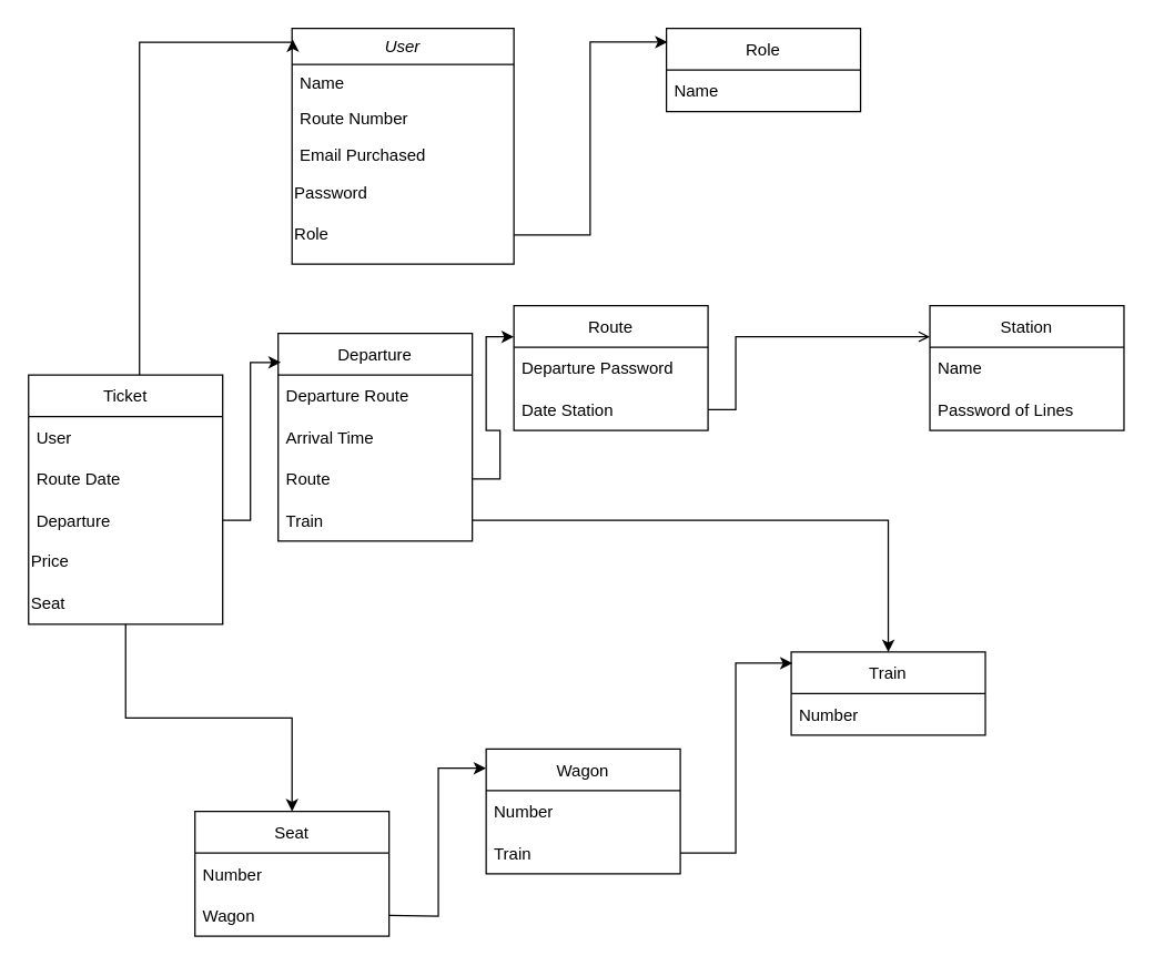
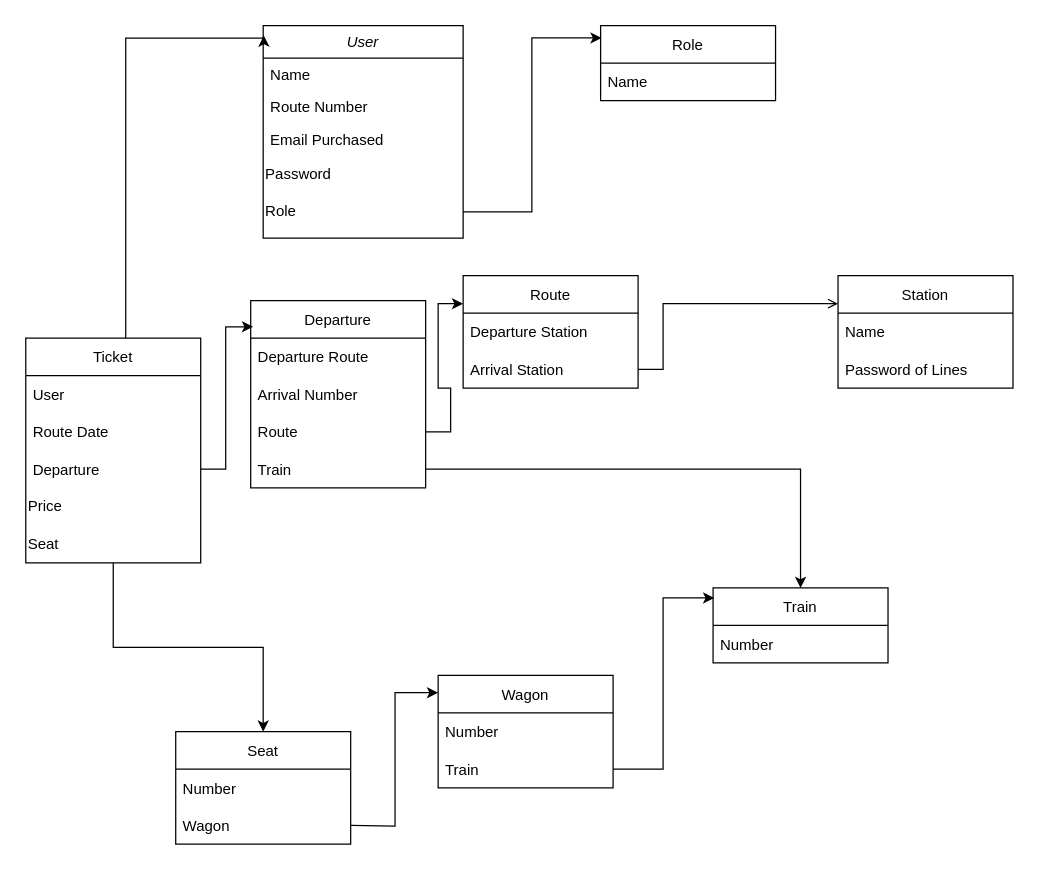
  <mxCell id="0" />
  <mxCell id="1" parent="0" />
  <mxCell id="2" value="User" style="swimlane;fontStyle=2;align=center;verticalAlign=top;childLayout=stackLayout;horizontal=1;startSize=26;horizontalStack=0;resizeParent=1;resizeLast=0;collapsible=1;marginBottom=0;rounded=0;shadow=0;strokeWidth=1;" parent="1" vertex="1"><mxGeometry x="210" y="20" width="160" height="170" as="geometry"><mxRectangle x="230" y="140" width="160" height="26" as="alternateBounds" /></mxGeometry></mxCell>
  <mxCell id="3" value="Name" style="text;align=left;verticalAlign=top;spacingLeft=4;spacingRight=4;overflow=hidden;rotatable=0;points=[[0,0.5],[1,0.5]];portConstraint=eastwest;" parent="2" vertex="1"><mxGeometry y="26" width="160" height="26" as="geometry" /></mxCell>
  <mxCell id="4" value="Route Number" style="text;align=left;verticalAlign=top;spacingLeft=4;spacingRight=4;overflow=hidden;rotatable=0;points=[[0,0.5],[1,0.5]];portConstraint=eastwest;rounded=0;shadow=0;html=0;" parent="2" vertex="1"><mxGeometry y="52" width="160" height="26" as="geometry" /></mxCell>
  <mxCell id="5" value="Email Purchased" style="text;align=left;verticalAlign=top;spacingLeft=4;spacingRight=4;overflow=hidden;rotatable=0;points=[[0,0.5],[1,0.5]];portConstraint=eastwest;rounded=0;shadow=0;html=0;" parent="2" vertex="1"><mxGeometry y="78" width="160" height="26" as="geometry" /></mxCell>
  <mxCell id="6" value="Password" style="text;html=1;strokeColor=none;fillColor=none;align=left;verticalAlign=middle;whiteSpace=wrap;rounded=0;" parent="2" vertex="1"><mxGeometry y="104" width="160" height="30" as="geometry" /></mxCell>
  <mxCell id="7" value="Role" style="text;html=1;strokeColor=none;fillColor=none;align=left;verticalAlign=middle;whiteSpace=wrap;rounded=0;" parent="2" vertex="1"><mxGeometry y="134" width="160" height="30" as="geometry" /></mxCell>
  <mxCell id="8" value="Role" style="swimlane;fontStyle=0;childLayout=stackLayout;horizontal=1;startSize=30;horizontalStack=0;resizeParent=1;resizeParentMax=0;resizeLast=0;collapsible=1;marginBottom=0;align=center;" parent="1" vertex="1"><mxGeometry x="480" y="20" width="140" height="60" as="geometry" /></mxCell>
  <mxCell id="9" value="Name" style="text;strokeColor=none;fillColor=none;align=left;verticalAlign=middle;spacingLeft=4;spacingRight=4;overflow=hidden;points=[[0,0.5],[1,0.5]];portConstraint=eastwest;rotatable=0;" parent="8" vertex="1"><mxGeometry y="30" width="140" height="30" as="geometry" /></mxCell>
  <mxCell id="10" style="edgeStyle=orthogonalEdgeStyle;rounded=0;orthogonalLoop=1;jettySize=auto;html=1;exitX=1;exitY=0.5;exitDx=0;exitDy=0;entryX=0.006;entryY=0.165;entryDx=0;entryDy=0;entryPerimeter=0;" parent="1" source="7" target="8" edge="1"><mxGeometry relative="1" as="geometry" /></mxCell>
  <mxCell id="11" style="edgeStyle=orthogonalEdgeStyle;rounded=0;orthogonalLoop=1;jettySize=auto;html=1;entryX=0.003;entryY=0.047;entryDx=0;entryDy=0;entryPerimeter=0;" parent="1" source="12" target="2" edge="1"><mxGeometry relative="1" as="geometry"><Array as="points"><mxPoint x="100" y="30" /></Array></mxGeometry></mxCell>
  <mxCell id="12" value="Ticket" style="swimlane;fontStyle=0;childLayout=stackLayout;horizontal=1;startSize=30;horizontalStack=0;resizeParent=1;resizeParentMax=0;resizeLast=0;collapsible=1;marginBottom=0;align=center;" parent="1" vertex="1"><mxGeometry x="20" y="270" width="140" height="180" as="geometry" /></mxCell>
  <mxCell id="13" value="User" style="text;strokeColor=none;fillColor=none;align=left;verticalAlign=middle;spacingLeft=4;spacingRight=4;overflow=hidden;points=[[0,0.5],[1,0.5]];portConstraint=eastwest;rotatable=0;" parent="12" vertex="1"><mxGeometry y="30" width="140" height="30" as="geometry" /></mxCell>
  <mxCell id="14" value="Route Date" style="text;strokeColor=none;fillColor=none;align=left;verticalAlign=middle;spacingLeft=4;spacingRight=4;overflow=hidden;points=[[0,0.5],[1,0.5]];portConstraint=eastwest;rotatable=0;" parent="12" vertex="1"><mxGeometry y="60" width="140" height="30" as="geometry" /></mxCell>
  <mxCell id="15" value="Departure" style="text;strokeColor=none;fillColor=none;align=left;verticalAlign=middle;spacingLeft=4;spacingRight=4;overflow=hidden;points=[[0,0.5],[1,0.5]];portConstraint=eastwest;rotatable=0;" parent="12" vertex="1"><mxGeometry y="90" width="140" height="30" as="geometry" /></mxCell>
  <mxCell id="16" value="Price" style="text;html=1;strokeColor=none;fillColor=none;align=left;verticalAlign=middle;whiteSpace=wrap;rounded=0;" parent="12" vertex="1"><mxGeometry y="120" width="140" height="30" as="geometry" /></mxCell>
  <mxCell id="17" value="Seat" style="text;html=1;strokeColor=none;fillColor=none;align=left;verticalAlign=middle;whiteSpace=wrap;rounded=0;" vertex="1" parent="12"><mxGeometry y="150" width="140" height="30" as="geometry" /></mxCell>
  <mxCell id="18" value="Route" style="swimlane;fontStyle=0;childLayout=stackLayout;horizontal=1;startSize=30;horizontalStack=0;resizeParent=1;resizeParentMax=0;resizeLast=0;collapsible=1;marginBottom=0;align=center;" parent="1" vertex="1"><mxGeometry x="370" y="220" width="140" height="90" as="geometry" /></mxCell>
- <mxCell id="19" value="Departure Password" style="text;strokeColor=none;fillColor=none;align=left;verticalAlign=middle;spacingLeft=4;spacingRight=4;overflow=hidden;points=[[0,0.5],[1,0.5]];portConstraint=eastwest;rotatable=0;" parent="18" vertex="1"><mxGeometry y="30" width="140" height="30" as="geometry" /></mxCell>
- <mxCell id="20" value="Date Station" style="text;strokeColor=none;fillColor=none;align=left;verticalAlign=middle;spacingLeft=4;spacingRight=4;overflow=hidden;points=[[0,0.5],[1,0.5]];portConstraint=eastwest;rotatable=0;" parent="18" vertex="1"><mxGeometry y="60" width="140" height="30" as="geometry" /></mxCell>
+ <mxCell id="19" value="Departure Station" style="text;strokeColor=none;fillColor=none;align=left;verticalAlign=middle;spacingLeft=4;spacingRight=4;overflow=hidden;points=[[0,0.5],[1,0.5]];portConstraint=eastwest;rotatable=0;" parent="18" vertex="1"><mxGeometry y="30" width="140" height="30" as="geometry" /></mxCell>
+ <mxCell id="20" value="Arrival Station" style="text;strokeColor=none;fillColor=none;align=left;verticalAlign=middle;spacingLeft=4;spacingRight=4;overflow=hidden;points=[[0,0.5],[1,0.5]];portConstraint=eastwest;rotatable=0;" parent="18" vertex="1"><mxGeometry y="60" width="140" height="30" as="geometry" /></mxCell>
  <mxCell id="21" value="Train" style="swimlane;fontStyle=0;childLayout=stackLayout;horizontal=1;startSize=30;horizontalStack=0;resizeParent=1;resizeParentMax=0;resizeLast=0;collapsible=1;marginBottom=0;align=center;" parent="1" vertex="1"><mxGeometry x="570" y="470" width="140" height="60" as="geometry" /></mxCell>
  <mxCell id="22" value="Number" style="text;strokeColor=none;fillColor=none;align=left;verticalAlign=middle;spacingLeft=4;spacingRight=4;overflow=hidden;points=[[0,0.5],[1,0.5]];portConstraint=eastwest;rotatable=0;" parent="21" vertex="1"><mxGeometry y="30" width="140" height="30" as="geometry" /></mxCell>
  <mxCell id="23" value="Wagon" style="swimlane;fontStyle=0;childLayout=stackLayout;horizontal=1;startSize=30;horizontalStack=0;resizeParent=1;resizeParentMax=0;resizeLast=0;collapsible=1;marginBottom=0;align=center;" parent="1" vertex="1"><mxGeometry x="350" y="540" width="140" height="90" as="geometry" /></mxCell>
  <mxCell id="24" value="Number" style="text;strokeColor=none;fillColor=none;align=left;verticalAlign=middle;spacingLeft=4;spacingRight=4;overflow=hidden;points=[[0,0.5],[1,0.5]];portConstraint=eastwest;rotatable=0;" parent="23" vertex="1"><mxGeometry y="30" width="140" height="30" as="geometry" /></mxCell>
  <mxCell id="25" value="Train" style="text;strokeColor=none;fillColor=none;align=left;verticalAlign=middle;spacingLeft=4;spacingRight=4;overflow=hidden;points=[[0,0.5],[1,0.5]];portConstraint=eastwest;rotatable=0;" parent="23" vertex="1"><mxGeometry y="60" width="140" height="30" as="geometry" /></mxCell>
  <mxCell id="26" value="Seat" style="swimlane;fontStyle=0;childLayout=stackLayout;horizontal=1;startSize=30;horizontalStack=0;resizeParent=1;resizeParentMax=0;resizeLast=0;collapsible=1;marginBottom=0;align=center;" parent="1" vertex="1"><mxGeometry x="140" y="585" width="140" height="90" as="geometry" /></mxCell>
  <mxCell id="27" value="Number" style="text;strokeColor=none;fillColor=none;align=left;verticalAlign=middle;spacingLeft=4;spacingRight=4;overflow=hidden;points=[[0,0.5],[1,0.5]];portConstraint=eastwest;rotatable=0;" parent="26" vertex="1"><mxGeometry y="30" width="140" height="30" as="geometry" /></mxCell>
  <mxCell id="28" value="Wagon" style="text;strokeColor=none;fillColor=none;align=left;verticalAlign=middle;spacingLeft=4;spacingRight=4;overflow=hidden;points=[[0,0.5],[1,0.5]];portConstraint=eastwest;rotatable=0;" parent="26" vertex="1"><mxGeometry y="60" width="140" height="30" as="geometry" /></mxCell>
  <mxCell id="29" style="edgeStyle=orthogonalEdgeStyle;rounded=0;orthogonalLoop=1;jettySize=auto;html=1;entryX=0;entryY=0.153;entryDx=0;entryDy=0;entryPerimeter=0;" parent="1" target="23" edge="1"><mxGeometry relative="1" as="geometry"><mxPoint x="280" y="660" as="sourcePoint" /></mxGeometry></mxCell>
  <mxCell id="30" style="edgeStyle=orthogonalEdgeStyle;rounded=0;orthogonalLoop=1;jettySize=auto;html=1;exitX=1;exitY=0.5;exitDx=0;exitDy=0;entryX=0.007;entryY=0.133;entryDx=0;entryDy=0;entryPerimeter=0;" parent="1" source="25" target="21" edge="1"><mxGeometry relative="1" as="geometry" /></mxCell>
  <mxCell id="31" value="Station" style="swimlane;fontStyle=0;childLayout=stackLayout;horizontal=1;startSize=30;horizontalStack=0;resizeParent=1;resizeParentMax=0;resizeLast=0;collapsible=1;marginBottom=0;align=center;" vertex="1" parent="1"><mxGeometry x="670" y="220" width="140" height="90" as="geometry" /></mxCell>
  <mxCell id="32" value="Name" style="text;strokeColor=none;fillColor=none;align=left;verticalAlign=middle;spacingLeft=4;spacingRight=4;overflow=hidden;points=[[0,0.5],[1,0.5]];portConstraint=eastwest;rotatable=0;" vertex="1" parent="31"><mxGeometry y="30" width="140" height="30" as="geometry" /></mxCell>
  <mxCell id="33" value="Password of Lines" style="text;strokeColor=none;fillColor=none;align=left;verticalAlign=middle;spacingLeft=4;spacingRight=4;overflow=hidden;points=[[0,0.5],[1,0.5]];portConstraint=eastwest;rotatable=0;" vertex="1" parent="31"><mxGeometry y="60" width="140" height="30" as="geometry" /></mxCell>
  <mxCell id="34" style="edgeStyle=orthogonalEdgeStyle;rounded=0;orthogonalLoop=1;jettySize=auto;html=1;exitX=1;exitY=0.5;exitDx=0;exitDy=0;entryX=0;entryY=0.25;entryDx=0;entryDy=0;endArrow=open;" edge="1" parent="1" source="20" target="31"><mxGeometry relative="1" as="geometry"><Array as="points"><mxPoint x="530" y="295" /><mxPoint x="530" y="243" /></Array></mxGeometry></mxCell>
  <mxCell id="35" value="Departure" style="swimlane;fontStyle=0;childLayout=stackLayout;horizontal=1;startSize=30;horizontalStack=0;resizeParent=1;resizeParentMax=0;resizeLast=0;collapsible=1;marginBottom=0;align=center;" vertex="1" parent="1"><mxGeometry x="200" y="240" width="140" height="150" as="geometry" /></mxCell>
  <mxCell id="36" value="Departure Route" style="text;strokeColor=none;fillColor=none;align=left;verticalAlign=middle;spacingLeft=4;spacingRight=4;overflow=hidden;points=[[0,0.5],[1,0.5]];portConstraint=eastwest;rotatable=0;" vertex="1" parent="35"><mxGeometry y="30" width="140" height="30" as="geometry" /></mxCell>
- <mxCell id="37" value="Arrival Time" style="text;strokeColor=none;fillColor=none;align=left;verticalAlign=middle;spacingLeft=4;spacingRight=4;overflow=hidden;points=[[0,0.5],[1,0.5]];portConstraint=eastwest;rotatable=0;" vertex="1" parent="35"><mxGeometry y="60" width="140" height="30" as="geometry" /></mxCell>
+ <mxCell id="37" value="Arrival Number" style="text;strokeColor=none;fillColor=none;align=left;verticalAlign=middle;spacingLeft=4;spacingRight=4;overflow=hidden;points=[[0,0.5],[1,0.5]];portConstraint=eastwest;rotatable=0;" vertex="1" parent="35"><mxGeometry y="60" width="140" height="30" as="geometry" /></mxCell>
  <mxCell id="38" value="Route" style="text;strokeColor=none;fillColor=none;align=left;verticalAlign=middle;spacingLeft=4;spacingRight=4;overflow=hidden;points=[[0,0.5],[1,0.5]];portConstraint=eastwest;rotatable=0;" vertex="1" parent="35"><mxGeometry y="90" width="140" height="30" as="geometry" /></mxCell>
  <mxCell id="39" value="Train" style="text;strokeColor=none;fillColor=none;align=left;verticalAlign=middle;spacingLeft=4;spacingRight=4;overflow=hidden;points=[[0,0.5],[1,0.5]];portConstraint=eastwest;rotatable=0;" vertex="1" parent="35"><mxGeometry y="120" width="140" height="30" as="geometry" /></mxCell>
  <mxCell id="40" style="edgeStyle=orthogonalEdgeStyle;rounded=0;orthogonalLoop=1;jettySize=auto;html=1;entryX=0.014;entryY=0.14;entryDx=0;entryDy=0;entryPerimeter=0;" edge="1" parent="1" source="15" target="35"><mxGeometry relative="1" as="geometry" /></mxCell>
  <mxCell id="41" style="edgeStyle=orthogonalEdgeStyle;rounded=0;orthogonalLoop=1;jettySize=auto;html=1;entryX=0;entryY=0.25;entryDx=0;entryDy=0;" edge="1" parent="1" source="38" target="18"><mxGeometry relative="1" as="geometry" /></mxCell>
  <mxCell id="42" style="edgeStyle=orthogonalEdgeStyle;rounded=0;orthogonalLoop=1;jettySize=auto;html=1;" edge="1" parent="1" source="39" target="21"><mxGeometry relative="1" as="geometry" /></mxCell>
  <mxCell id="43" style="edgeStyle=orthogonalEdgeStyle;rounded=0;orthogonalLoop=1;jettySize=auto;html=1;entryX=0.5;entryY=0;entryDx=0;entryDy=0;" edge="1" parent="1" source="17" target="26"><mxGeometry relative="1" as="geometry" /></mxCell>
